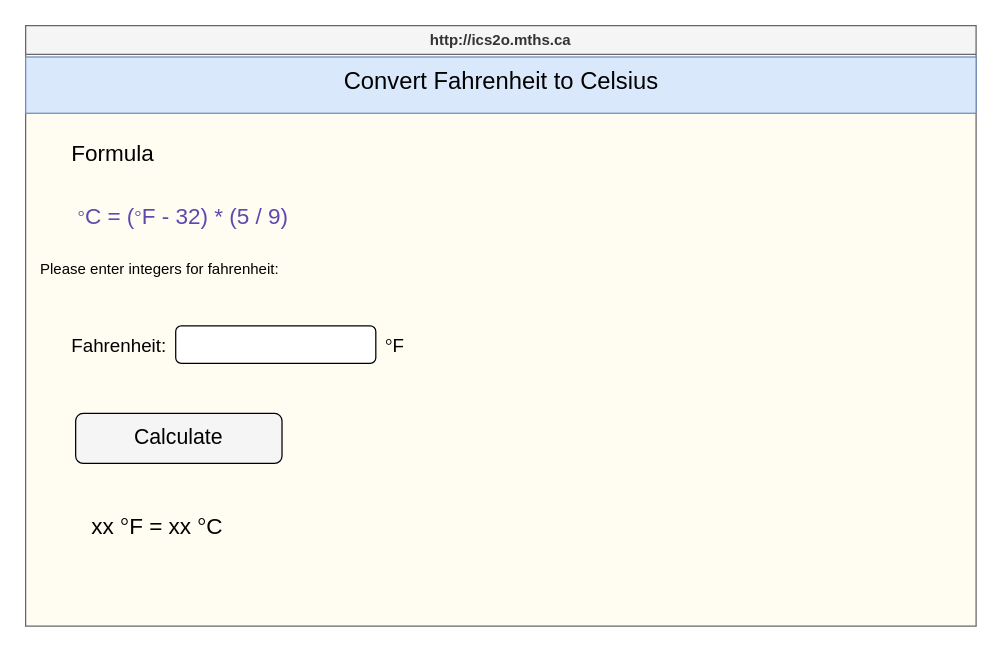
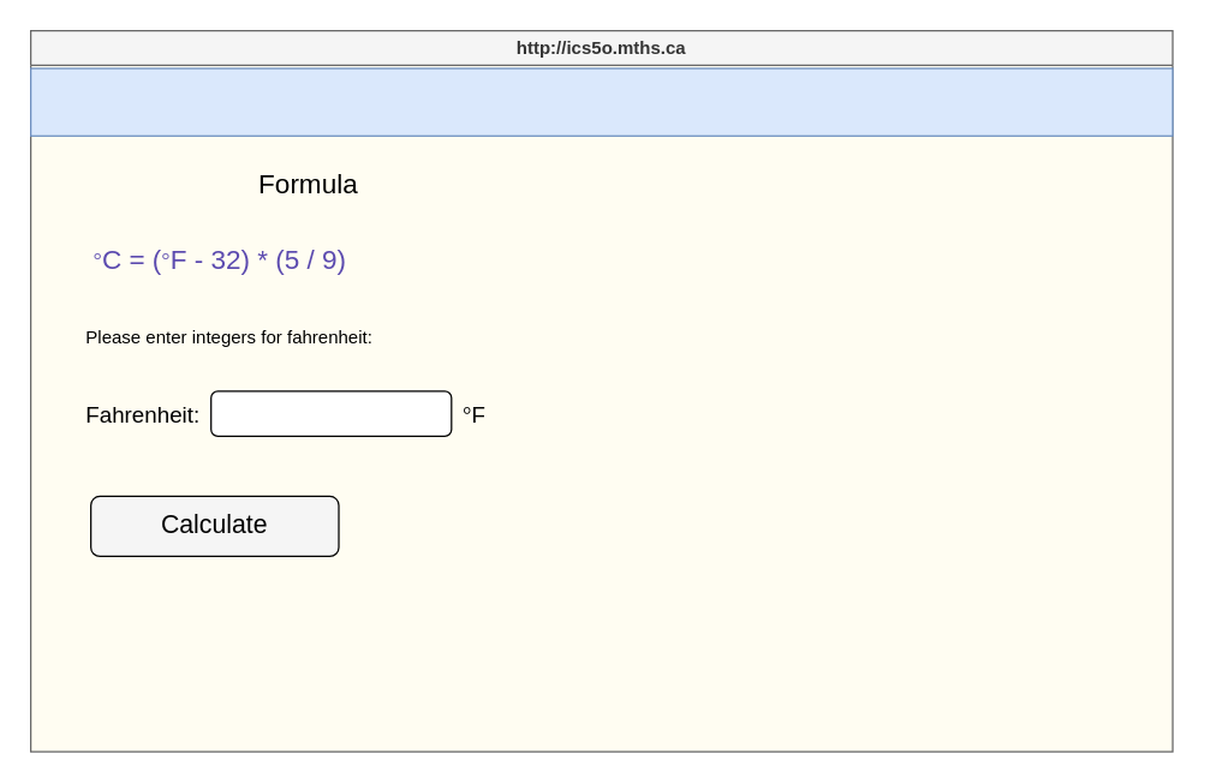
  <mxCell id="0" />
  <mxCell id="1" parent="0" />
- <mxCell id="2" value="http://ics2o.mths.ca" style="swimlane;whiteSpace=wrap;html=1;verticalAlign=middle;fillColor=#f5f5f5;strokeColor=#666666;swimlaneFillColor=#FFFDF2;fontColor=#333333;" parent="1" vertex="1"><mxGeometry x="20" y="20" width="760" height="480" as="geometry" /></mxCell>
+ <mxCell id="2" value="http://ics5o.mths.ca" style="swimlane;whiteSpace=wrap;html=1;verticalAlign=middle;fillColor=#f5f5f5;strokeColor=#666666;swimlaneFillColor=#FFFDF2;fontColor=#333333;" parent="1" vertex="1"><mxGeometry x="20" y="20" width="760" height="480" as="geometry" /></mxCell>
  <mxCell id="3" value="" style="rounded=0;whiteSpace=wrap;html=1;fillColor=#dae8fc;strokeColor=#6c8ebf;" vertex="1" parent="2"><mxGeometry y="25" width="760" height="45" as="geometry" /></mxCell>
- <mxCell id="4" value="&lt;font style=&quot;font-size: 19px;&quot;&gt;Convert Fahrenheit to Celsius&lt;/font&gt;" style="text;html=1;align=center;verticalAlign=middle;resizable=0;points=[];autosize=1;strokeColor=none;fillColor=none;" vertex="1" parent="2"><mxGeometry x="245" y="25" width="270" height="40" as="geometry" /></mxCell>
  <mxCell id="5" value="&lt;font style=&quot;font-size: 18px; color: light-dark(rgb(92, 75, 175), rgb(237, 237, 237));&quot;&gt;&lt;span id=&quot;docs-internal-guid-fd4da282-7fff-7761-0c1d-2256c47554c5&quot;&gt;&lt;span style=&quot;font-size: 11pt; font-family: &amp;quot;Helvetica Neue&amp;quot;, sans-serif; background-color: transparent; font-variant-numeric: normal; font-variant-east-asian: normal; font-variant-alternates: normal; font-variant-position: normal; font-variant-emoji: normal; vertical-align: baseline; white-space: pre-wrap;&quot;&gt;°&lt;/span&gt;&lt;/span&gt;C = (&lt;span id=&quot;docs-internal-guid-fd4da282-7fff-7761-0c1d-2256c47554c5&quot;&gt;&lt;span style=&quot;font-size: 11pt; font-family: &amp;quot;Helvetica Neue&amp;quot;, sans-serif; background-color: transparent; font-variant-numeric: normal; font-variant-east-asian: normal; font-variant-alternates: normal; font-variant-position: normal; font-variant-emoji: normal; vertical-align: baseline; white-space: pre-wrap;&quot;&gt;°&lt;/span&gt;&lt;/span&gt;F - 32) * (5 / 9)&lt;/font&gt;" style="text;html=1;align=left;verticalAlign=middle;resizable=0;points=[];autosize=1;strokeColor=none;fillColor=none;" vertex="1" parent="2"><mxGeometry x="40" y="133" width="190" height="40" as="geometry" /></mxCell>
- <mxCell id="6" value="Please enter integers for fahrenheit:" style="text;html=1;align=left;verticalAlign=middle;resizable=0;points=[];autosize=1;strokeColor=none;fillColor=none;" vertex="1" parent="2"><mxGeometry x="10" y="180" width="210" height="30" as="geometry" /></mxCell>
+ <mxCell id="6" value="Please enter integers for fahrenheit:" style="text;html=1;align=left;verticalAlign=middle;resizable=0;points=[];autosize=1;strokeColor=none;fillColor=none;" vertex="1" parent="2"><mxGeometry x="35" y="190" width="210" height="30" as="geometry" /></mxCell>
  <mxCell id="7" value="&lt;font style=&quot;font-size: 15px;&quot;&gt;Fahrenheit:&amp;nbsp; &amp;nbsp; &amp;nbsp; &amp;nbsp; &amp;nbsp; &amp;nbsp; &amp;nbsp; &amp;nbsp; &amp;nbsp; &amp;nbsp; &amp;nbsp; &amp;nbsp; &amp;nbsp; &amp;nbsp; &amp;nbsp; &amp;nbsp; &amp;nbsp; &amp;nbsp; &amp;nbsp; &amp;nbsp; &amp;nbsp;&amp;nbsp;&lt;span style=&quot;color: rgb(0, 0, 0); font-family: &amp;quot;Helvetica Neue&amp;quot;, sans-serif; white-space: pre-wrap;&quot;&gt;°&lt;/span&gt;F&lt;/font&gt;" style="text;html=1;align=left;verticalAlign=middle;resizable=0;points=[];autosize=1;strokeColor=none;fillColor=none;" vertex="1" parent="2"><mxGeometry x="35" y="240" width="290" height="30" as="geometry" /></mxCell>
  <mxCell id="8" value="" style="rounded=1;whiteSpace=wrap;html=1;" vertex="1" parent="2"><mxGeometry x="120" y="240" width="160" height="30" as="geometry" /></mxCell>
- <mxCell id="9" value="&lt;font style=&quot;font-size: 18px;&quot;&gt;xx&amp;nbsp;&lt;span style=&quot;color: rgb(0, 0, 0); font-family: &amp;quot;Helvetica Neue&amp;quot;, sans-serif; text-align: left; white-space: pre-wrap;&quot;&gt;°&lt;/span&gt;F = xx&amp;nbsp;&lt;span style=&quot;color: rgb(0, 0, 0); font-family: &amp;quot;Helvetica Neue&amp;quot;, sans-serif; text-align: left; white-space: pre-wrap;&quot;&gt;°&lt;/span&gt;C&lt;/font&gt;" style="text;html=1;align=center;verticalAlign=middle;resizable=0;points=[];autosize=1;strokeColor=none;fillColor=none;" vertex="1" parent="2"><mxGeometry x="40" y="380" width="130" height="40" as="geometry" /></mxCell>
  <mxCell id="10" value="&lt;font style=&quot;font-size: 17px;&quot;&gt;Calculate&lt;/font&gt;" style="rounded=1;whiteSpace=wrap;html=1;fillColor=#f5f5f5;" vertex="1" parent="2"><mxGeometry x="40" y="310" width="165" height="40" as="geometry" /></mxCell>
- <mxCell id="11" value="&lt;font style=&quot;font-size: 18px;&quot;&gt;Formula&lt;/font&gt;" style="text;html=1;align=left;verticalAlign=middle;resizable=0;points=[];autosize=1;strokeColor=none;fillColor=none;" vertex="1" parent="1"><mxGeometry x="55" y="103" width="90" height="40" as="geometry" /></mxCell>
+ <mxCell id="11" value="&lt;font style=&quot;font-size: 18px;&quot;&gt;Formula&lt;/font&gt;" style="text;html=1;align=left;verticalAlign=middle;resizable=0;points=[];autosize=1;strokeColor=none;fillColor=none;" vertex="1" parent="1"><mxGeometry x="170" y="103" width="90" height="40" as="geometry" /></mxCell>
